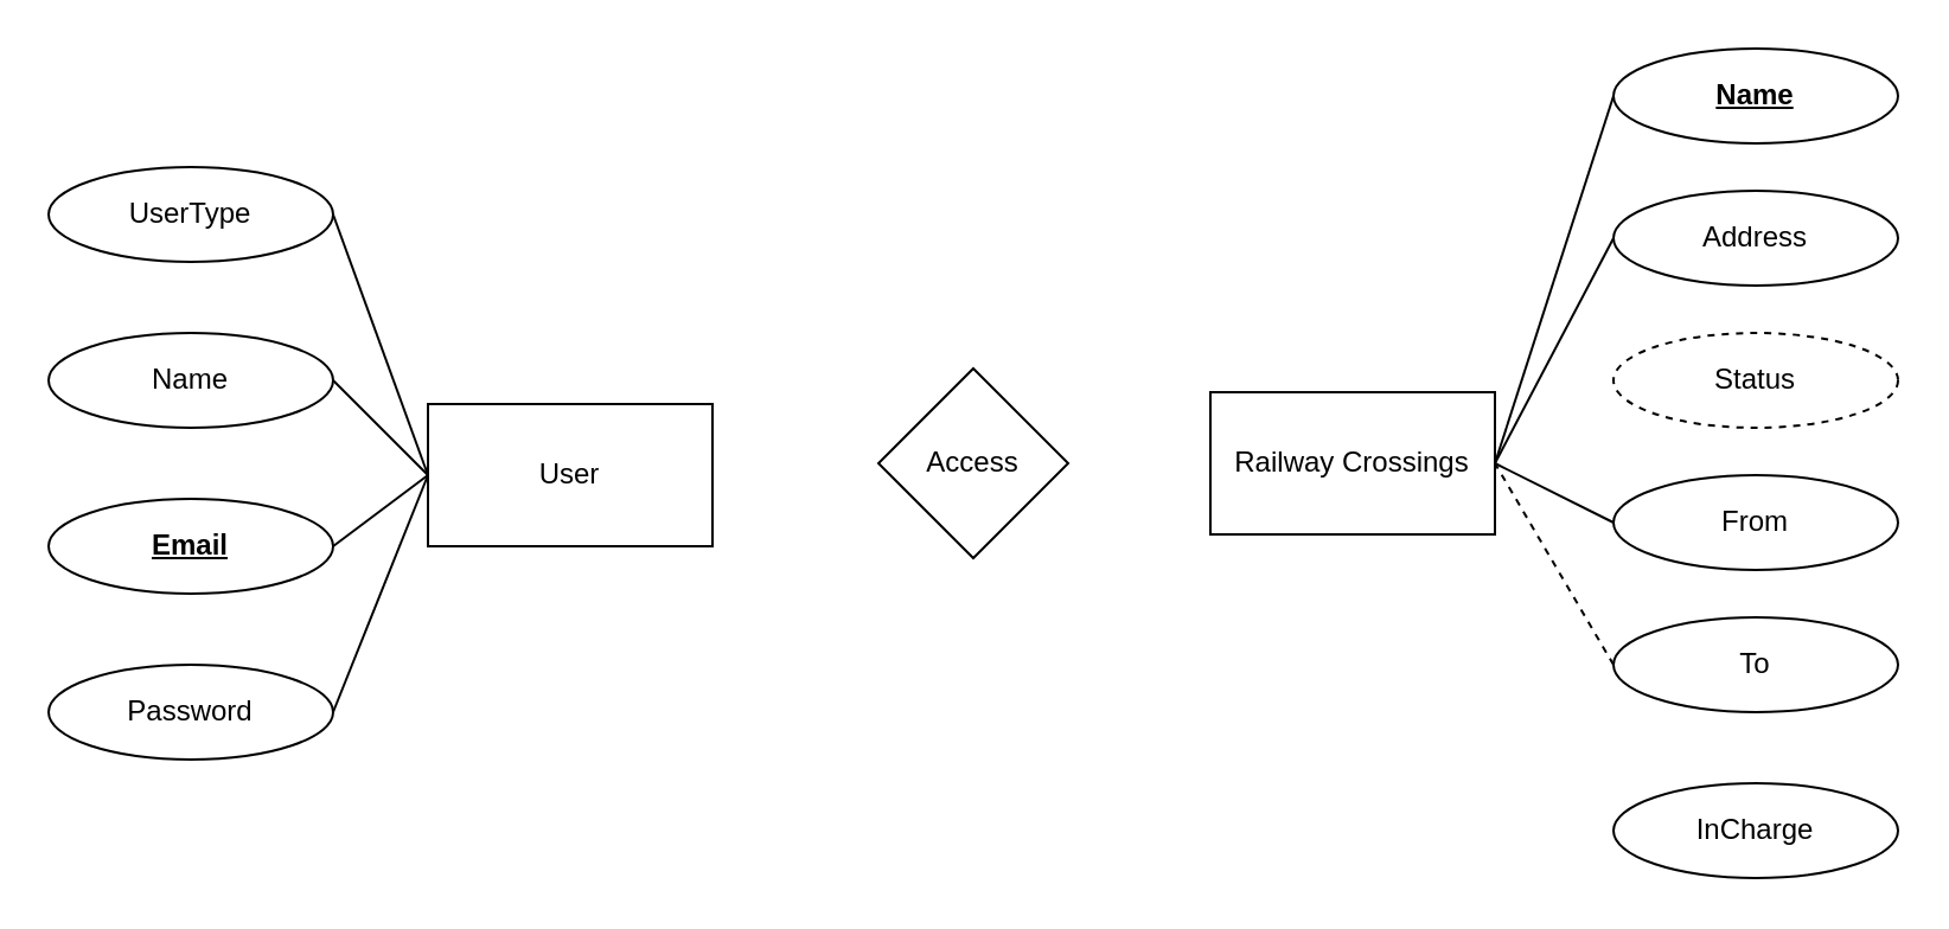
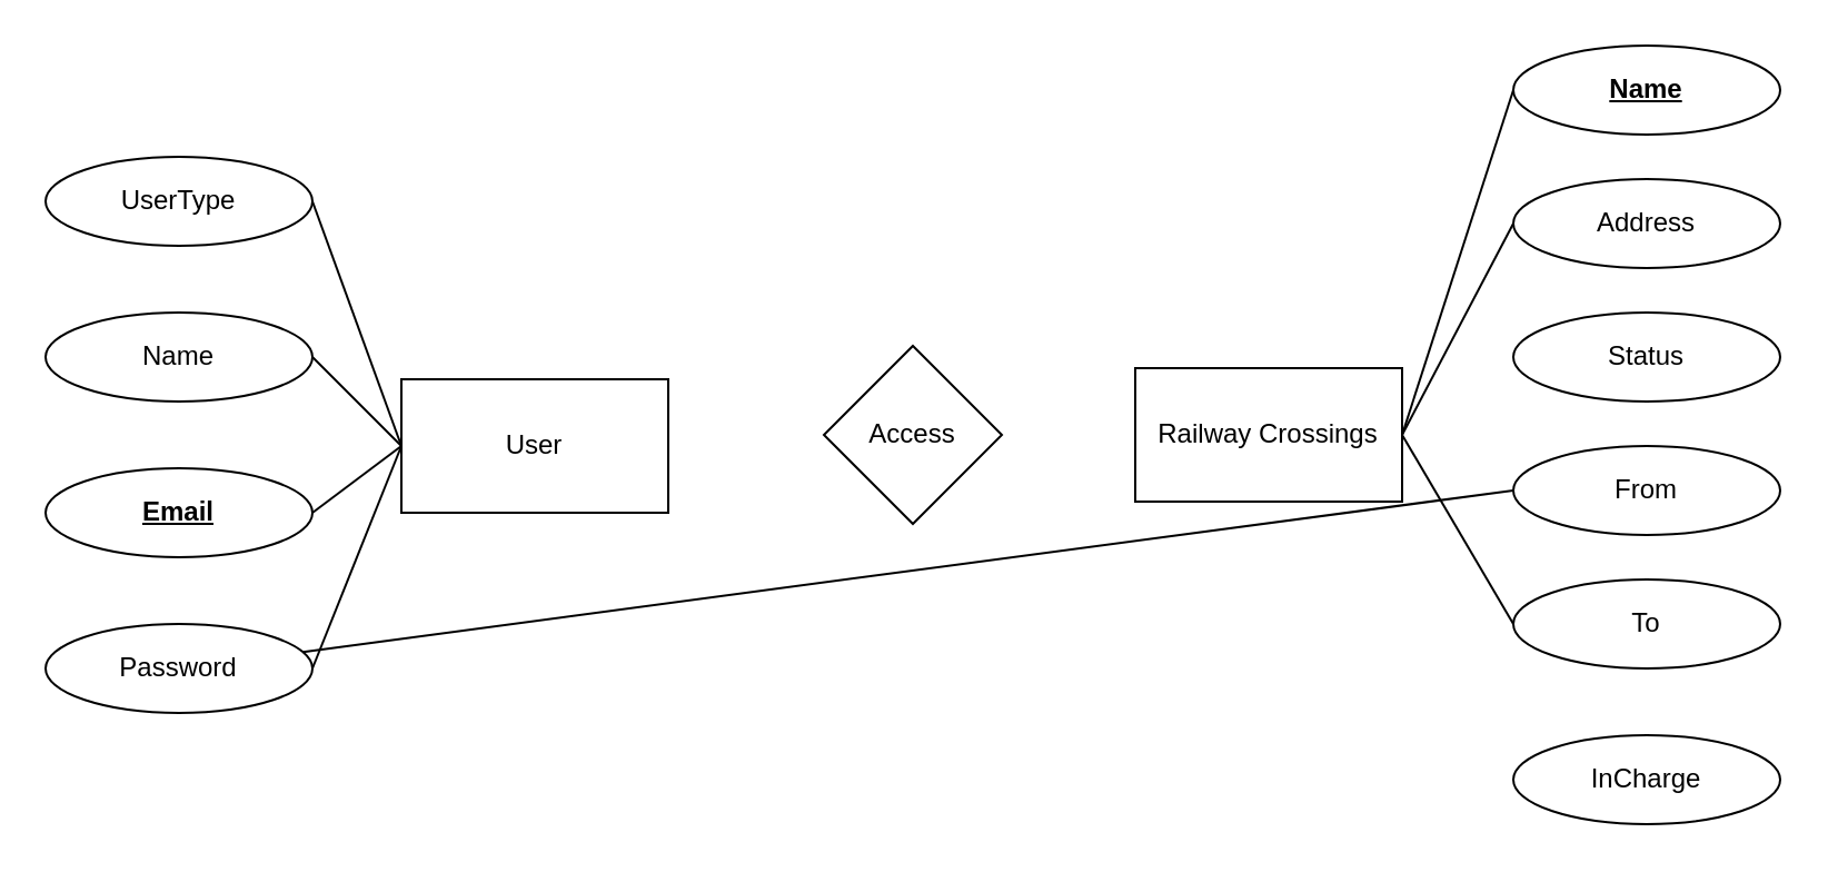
  <mxCell id="0" />
  <mxCell id="1" parent="0" />
  <mxCell id="2" value="Access" style="rhombus;whiteSpace=wrap;html=1;" vertex="1" parent="1"><mxGeometry x="370" y="155" width="80" height="80" as="geometry" /></mxCell>
  <mxCell id="3" value="" style="group" vertex="1" connectable="0" parent="1"><mxGeometry x="20" y="70" width="280" height="250" as="geometry" /></mxCell>
  <mxCell id="4" value="User" style="rounded=0;whiteSpace=wrap;html=1;" vertex="1" parent="3"><mxGeometry x="160" y="100" width="120" height="60" as="geometry" /></mxCell>
  <mxCell id="5" value="&lt;u&gt;&lt;b&gt;Email&lt;/b&gt;&lt;/u&gt;" style="ellipse;whiteSpace=wrap;html=1;" vertex="1" parent="3"><mxGeometry y="140" width="120" height="40" as="geometry" /></mxCell>
  <mxCell id="6" value="UserType" style="ellipse;whiteSpace=wrap;html=1;" vertex="1" parent="3"><mxGeometry width="120" height="40" as="geometry" /></mxCell>
  <mxCell id="7" value="Name" style="ellipse;whiteSpace=wrap;html=1;" vertex="1" parent="3"><mxGeometry y="70" width="120" height="40" as="geometry" /></mxCell>
  <mxCell id="8" value="Password" style="ellipse;whiteSpace=wrap;html=1;" vertex="1" parent="3"><mxGeometry y="210" width="120" height="40" as="geometry" /></mxCell>
  <mxCell id="9" value="" style="endArrow=none;html=1;rounded=0;exitX=1;exitY=0.5;exitDx=0;exitDy=0;entryX=0;entryY=0.5;entryDx=0;entryDy=0;" edge="1" parent="3" source="6" target="4"><mxGeometry width="50" height="50" relative="1" as="geometry"><mxPoint x="360" y="180" as="sourcePoint" /><mxPoint x="410" y="130" as="targetPoint" /></mxGeometry></mxCell>
  <mxCell id="10" value="" style="endArrow=none;html=1;rounded=0;exitX=1;exitY=0.5;exitDx=0;exitDy=0;entryX=0;entryY=0.5;entryDx=0;entryDy=0;" edge="1" parent="3" source="5" target="4"><mxGeometry width="50" height="50" relative="1" as="geometry"><mxPoint x="140" y="40" as="sourcePoint" /><mxPoint x="180" y="150" as="targetPoint" /></mxGeometry></mxCell>
  <mxCell id="11" value="" style="endArrow=none;html=1;rounded=0;exitX=1;exitY=0.5;exitDx=0;exitDy=0;entryX=0;entryY=0.5;entryDx=0;entryDy=0;" edge="1" parent="3" source="8" target="4"><mxGeometry width="50" height="50" relative="1" as="geometry"><mxPoint x="130" y="30" as="sourcePoint" /><mxPoint x="160" y="130" as="targetPoint" /></mxGeometry></mxCell>
  <mxCell id="12" value="" style="endArrow=none;html=1;rounded=0;exitX=1;exitY=0.5;exitDx=0;exitDy=0;entryX=0;entryY=0.5;entryDx=0;entryDy=0;" edge="1" parent="3" source="7" target="4"><mxGeometry width="50" height="50" relative="1" as="geometry"><mxPoint x="110" y="50" as="sourcePoint" /><mxPoint x="120" y="130" as="targetPoint" /></mxGeometry></mxCell>
  <mxCell id="13" value="" style="group" vertex="1" connectable="0" parent="1"><mxGeometry x="510" y="20" width="290" height="350" as="geometry" /></mxCell>
  <mxCell id="14" value="Railway Crossings" style="rounded=0;whiteSpace=wrap;html=1;" vertex="1" parent="13"><mxGeometry y="145" width="120" height="60" as="geometry" /></mxCell>
  <mxCell id="15" value="InCharge" style="ellipse;whiteSpace=wrap;html=1;" vertex="1" parent="13"><mxGeometry x="170" y="310" width="120" height="40" as="geometry" /></mxCell>
  <mxCell id="16" value="To" style="ellipse;whiteSpace=wrap;html=1;" vertex="1" parent="13"><mxGeometry x="170" y="240" width="120" height="40" as="geometry" /></mxCell>
  <mxCell id="17" value="Address" style="ellipse;whiteSpace=wrap;html=1;" vertex="1" parent="13"><mxGeometry x="170" y="60" width="120" height="40" as="geometry" /></mxCell>
  <mxCell id="18" value="From" style="ellipse;whiteSpace=wrap;html=1;" vertex="1" parent="13"><mxGeometry x="170" y="180" width="120" height="40" as="geometry" /></mxCell>
- <mxCell id="19" value="Status" style="ellipse;whiteSpace=wrap;html=1;dashed=1;" vertex="1" parent="13"><mxGeometry x="170" y="120" width="120" height="40" as="geometry" /></mxCell>
+ <mxCell id="19" value="Status" style="ellipse;whiteSpace=wrap;html=1;" vertex="1" parent="13"><mxGeometry x="170" y="120" width="120" height="40" as="geometry" /></mxCell>
  <mxCell id="20" value="&lt;u&gt;&lt;b&gt;Name&lt;/b&gt;&lt;/u&gt;" style="ellipse;whiteSpace=wrap;html=1;" vertex="1" parent="13"><mxGeometry x="170" width="120" height="40" as="geometry" /></mxCell>
  <mxCell id="21" value="" style="endArrow=none;html=1;rounded=0;exitX=0;exitY=0.5;exitDx=0;exitDy=0;entryX=1;entryY=0.5;entryDx=0;entryDy=0;" edge="1" parent="13" source="20" target="14"><mxGeometry width="50" height="50" relative="1" as="geometry"><mxPoint x="-360" y="80" as="sourcePoint" /><mxPoint x="-320" y="190" as="targetPoint" /></mxGeometry></mxCell>
  <mxCell id="22" value="" style="endArrow=none;html=1;rounded=0;exitX=0;exitY=0.5;exitDx=0;exitDy=0;entryX=1;entryY=0.5;entryDx=0;entryDy=0;" edge="1" parent="13" source="17" target="14"><mxGeometry width="50" height="50" relative="1" as="geometry"><mxPoint x="180" y="30" as="sourcePoint" /><mxPoint x="130" y="185" as="targetPoint" /></mxGeometry></mxCell>
- <mxCell id="23" value="" style="endArrow=none;html=1;rounded=0;exitX=0;exitY=0.5;exitDx=0;exitDy=0;entryX=1;entryY=0.5;entryDx=0;entryDy=0;" edge="1" parent="13" source="18" target="14"><mxGeometry width="50" height="50" relative="1" as="geometry"><mxPoint x="200" y="50" as="sourcePoint" /><mxPoint x="150" y="205" as="targetPoint" /></mxGeometry></mxCell>
- <mxCell id="24" value="" style="endArrow=none;html=1;rounded=0;exitX=0;exitY=0.5;exitDx=0;exitDy=0;entryX=1;entryY=0.5;entryDx=0;entryDy=0;dashed=1;" edge="1" parent="13" source="16" target="14"><mxGeometry width="50" height="50" relative="1" as="geometry"><mxPoint x="210" y="60" as="sourcePoint" /><mxPoint x="160" y="215" as="targetPoint" /></mxGeometry></mxCell>
+ <mxCell id="23" value="" style="endArrow=none;html=1;rounded=0;exitX=0;exitY=0.5;exitDx=0;exitDy=0;" edge="1" parent="13" source="18" target="8"><mxGeometry width="50" height="50" relative="1" as="geometry"><mxPoint x="200" y="50" as="sourcePoint" /><mxPoint x="150" y="205" as="targetPoint" /></mxGeometry></mxCell>
+ <mxCell id="24" value="" style="endArrow=none;html=1;rounded=0;exitX=0;exitY=0.5;exitDx=0;exitDy=0;entryX=1;entryY=0.5;entryDx=0;entryDy=0;" edge="1" parent="13" source="16" target="14"><mxGeometry width="50" height="50" relative="1" as="geometry"><mxPoint x="210" y="60" as="sourcePoint" /><mxPoint x="160" y="215" as="targetPoint" /></mxGeometry></mxCell>
